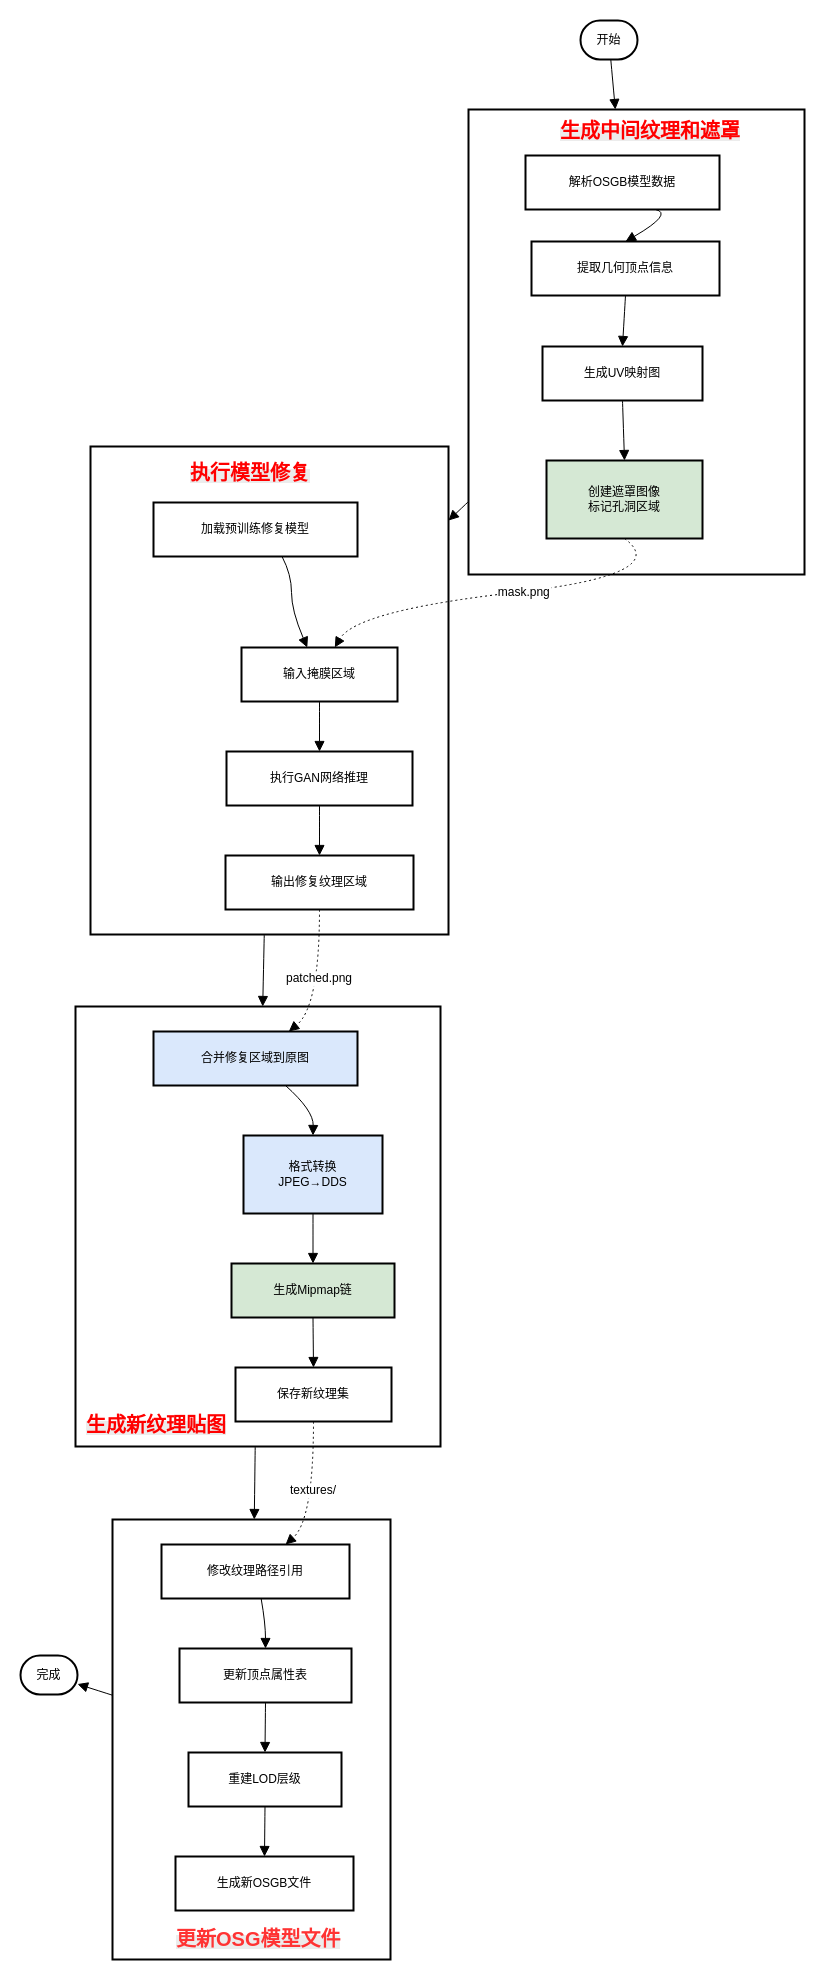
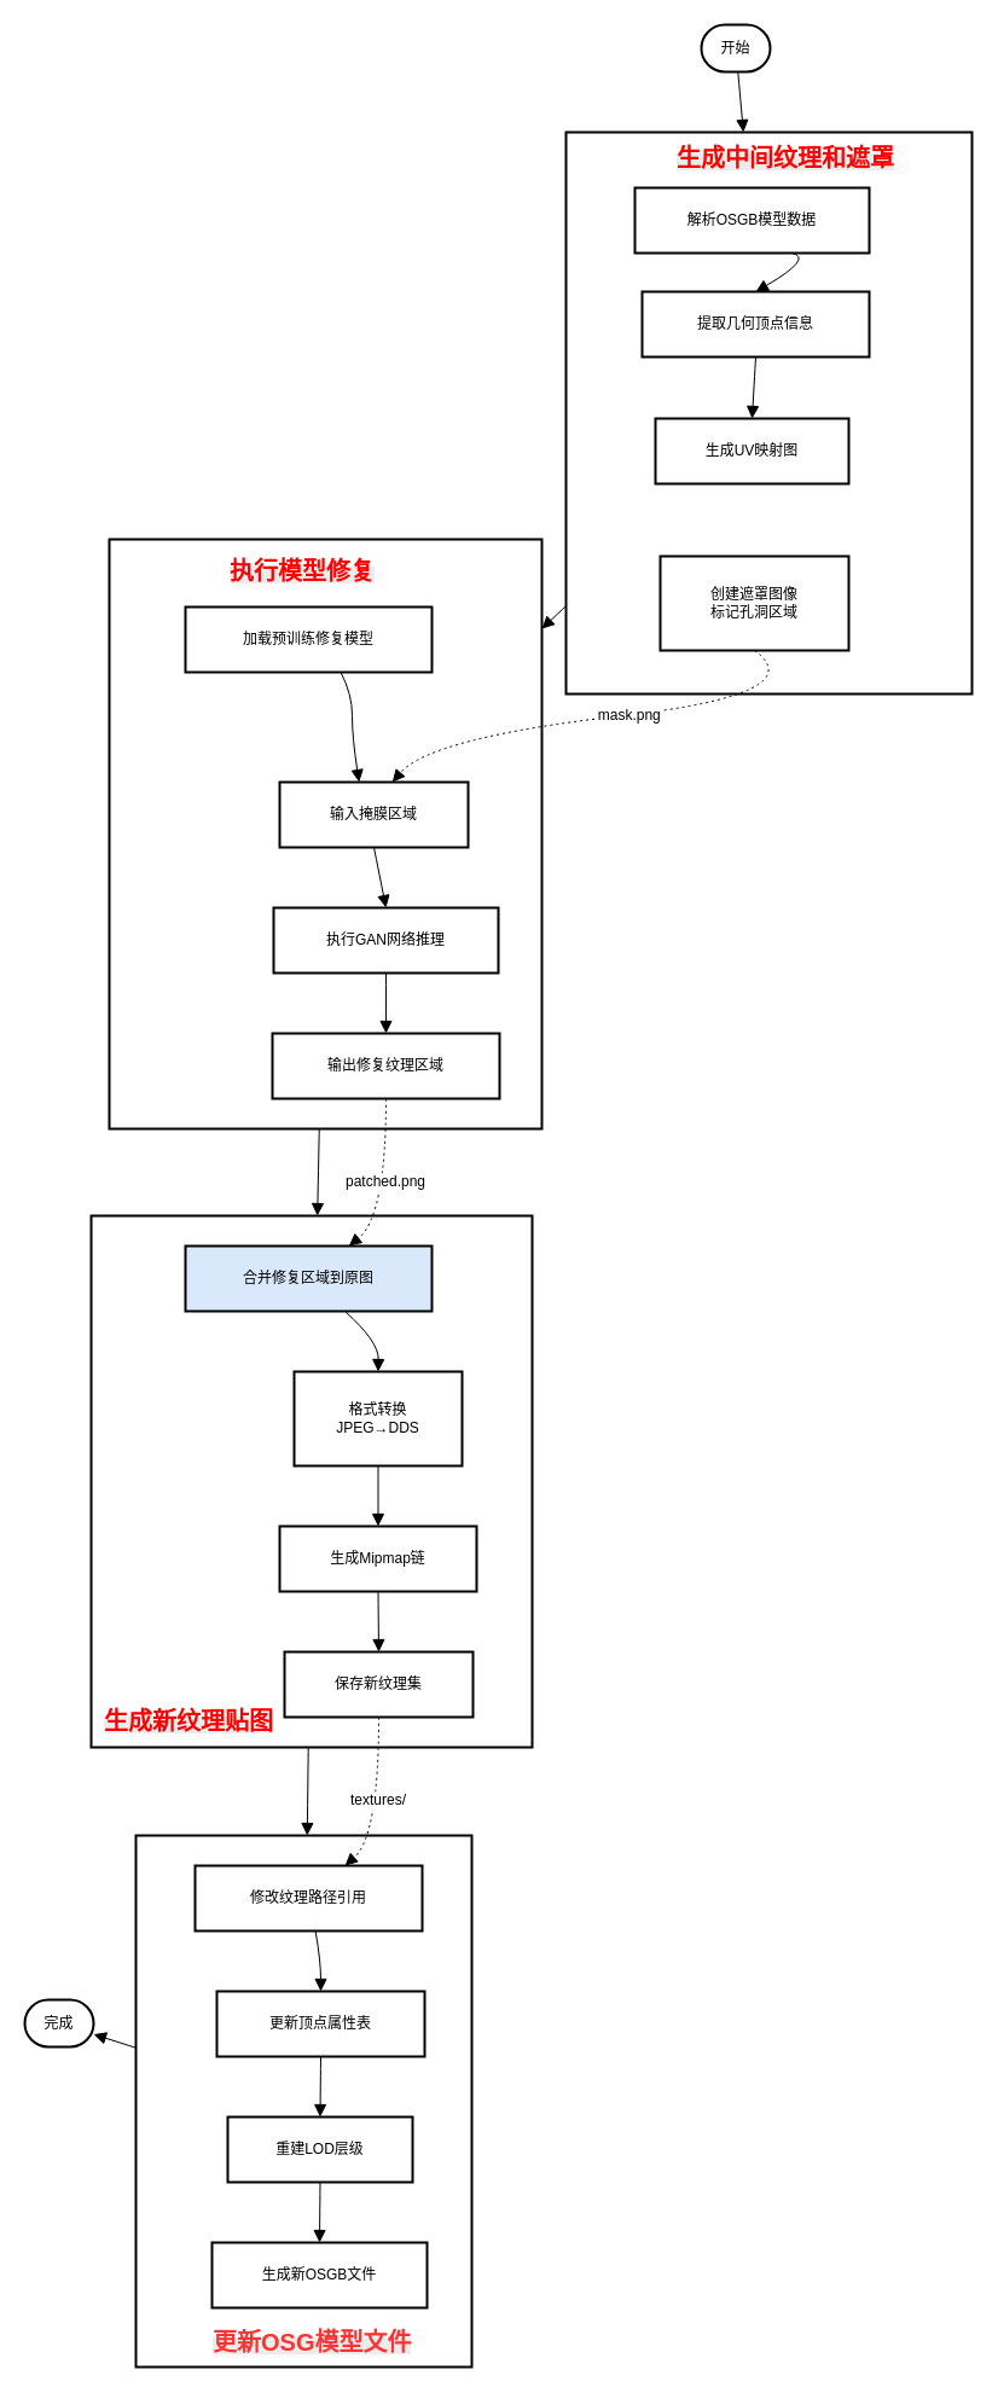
  <mxCell id="0" />
  <mxCell id="1" parent="0" />
  <mxCell id="2" value="" style="whiteSpace=wrap;strokeWidth=2;" vertex="1" parent="1"><mxGeometry x="112" y="1519" width="278" height="440" as="geometry" /></mxCell>
  <mxCell id="3" value="" style="whiteSpace=wrap;strokeWidth=2;" vertex="1" parent="1"><mxGeometry x="75" y="1006" width="365" height="440" as="geometry" /></mxCell>
  <mxCell id="4" value="" style="whiteSpace=wrap;strokeWidth=2;" vertex="1" parent="1"><mxGeometry x="90" y="446" width="358" height="488" as="geometry" /></mxCell>
  <mxCell id="5" value="" style="whiteSpace=wrap;strokeWidth=2;" vertex="1" parent="1"><mxGeometry x="468" y="109" width="336" height="465" as="geometry" /></mxCell>
  <mxCell id="6" value="开始" style="rounded=1;whiteSpace=wrap;arcSize=50;strokeWidth=2;" vertex="1" parent="1"><mxGeometry x="580" y="20" width="57" height="39" as="geometry" /></mxCell>
  <mxCell id="7" value="解析OSGB模型数据" style="whiteSpace=wrap;strokeWidth=2;" vertex="1" parent="1"><mxGeometry x="525" y="155" width="194" height="54" as="geometry" /></mxCell>
  <mxCell id="8" value="提取几何顶点信息" style="whiteSpace=wrap;strokeWidth=2;" vertex="1" parent="1"><mxGeometry x="531" y="241" width="188" height="54" as="geometry" /></mxCell>
  <mxCell id="9" value="生成UV映射图" style="whiteSpace=wrap;strokeWidth=2;" vertex="1" parent="1"><mxGeometry x="542" y="346" width="160" height="54" as="geometry" /></mxCell>
- <mxCell id="10" value="创建遮罩图像&#10;标记孔洞区域" style="whiteSpace=wrap;strokeWidth=2;fillColor=#d5e8d4;" vertex="1" parent="1"><mxGeometry x="546" y="460" width="156" height="78" as="geometry" /></mxCell>
+ <mxCell id="10" value="创建遮罩图像&#10;标记孔洞区域" style="whiteSpace=wrap;strokeWidth=2;" vertex="1" parent="1"><mxGeometry x="546" y="460" width="156" height="78" as="geometry" /></mxCell>
  <mxCell id="11" value="加载预训练修复模型" style="whiteSpace=wrap;strokeWidth=2;" vertex="1" parent="1"><mxGeometry x="153" y="502" width="204" height="54" as="geometry" /></mxCell>
- <mxCell id="12" value="输入掩膜区域" style="whiteSpace=wrap;strokeWidth=2;" vertex="1" parent="1"><mxGeometry x="241" y="647" width="156" height="54" as="geometry" /></mxCell>
+ <mxCell id="12" value="输入掩膜区域" style="whiteSpace=wrap;strokeWidth=2;" vertex="1" parent="1"><mxGeometry x="231" y="647" width="156" height="54" as="geometry" /></mxCell>
  <mxCell id="13" value="执行GAN网络推理" style="whiteSpace=wrap;strokeWidth=2;" vertex="1" parent="1"><mxGeometry x="226" y="751" width="186" height="54" as="geometry" /></mxCell>
  <mxCell id="14" value="输出修复纹理区域" style="whiteSpace=wrap;strokeWidth=2;" vertex="1" parent="1"><mxGeometry x="225" y="855" width="188" height="54" as="geometry" /></mxCell>
  <mxCell id="15" value="合并修复区域到原图" style="whiteSpace=wrap;strokeWidth=2;fillColor=#dae8fc;" vertex="1" parent="1"><mxGeometry x="153" y="1031" width="204" height="54" as="geometry" /></mxCell>
- <mxCell id="16" value="格式转换&#10;JPEG→DDS" style="whiteSpace=wrap;strokeWidth=2;fillColor=#dae8fc;" vertex="1" parent="1"><mxGeometry x="243" y="1135" width="139" height="78" as="geometry" /></mxCell>
- <mxCell id="17" value="生成Mipmap链" style="whiteSpace=wrap;strokeWidth=2;fillColor=#d5e8d4;" vertex="1" parent="1"><mxGeometry x="231" y="1263" width="163" height="54" as="geometry" /></mxCell>
+ <mxCell id="16" value="格式转换&#10;JPEG→DDS" style="whiteSpace=wrap;strokeWidth=2;" vertex="1" parent="1"><mxGeometry x="243" y="1135" width="139" height="78" as="geometry" /></mxCell>
+ <mxCell id="17" value="生成Mipmap链" style="whiteSpace=wrap;strokeWidth=2;" vertex="1" parent="1"><mxGeometry x="231" y="1263" width="163" height="54" as="geometry" /></mxCell>
  <mxCell id="18" value="保存新纹理集" style="whiteSpace=wrap;strokeWidth=2;" vertex="1" parent="1"><mxGeometry x="235" y="1367" width="156" height="54" as="geometry" /></mxCell>
  <mxCell id="19" value="修改纹理路径引用" style="whiteSpace=wrap;strokeWidth=2;" vertex="1" parent="1"><mxGeometry x="161" y="1544" width="188" height="54" as="geometry" /></mxCell>
  <mxCell id="20" value="更新顶点属性表" style="whiteSpace=wrap;strokeWidth=2;" vertex="1" parent="1"><mxGeometry x="179" y="1648" width="172" height="54" as="geometry" /></mxCell>
  <mxCell id="21" value="重建LOD层级" style="whiteSpace=wrap;strokeWidth=2;" vertex="1" parent="1"><mxGeometry x="188" y="1752" width="153" height="54" as="geometry" /></mxCell>
  <mxCell id="22" value="生成新OSGB文件" style="whiteSpace=wrap;strokeWidth=2;" vertex="1" parent="1"><mxGeometry x="175" y="1856" width="178" height="54" as="geometry" /></mxCell>
  <mxCell id="23" value="完成" style="rounded=1;whiteSpace=wrap;arcSize=50;strokeWidth=2;" vertex="1" parent="1"><mxGeometry x="20" y="1655" width="57" height="39" as="geometry" /></mxCell>
  <mxCell id="24" value="" style="curved=1;startArrow=none;endArrow=block;exitX=0.67;exitY=1;entryX=0.5;entryY=0;rounded=0;fontSize=12;startSize=8;endSize=8;" edge="1" parent="1" source="7" target="8"><mxGeometry relative="1" as="geometry"><Array as="points"><mxPoint x="673" y="213" /></Array></mxGeometry></mxCell>
  <mxCell id="25" value="" style="curved=1;startArrow=none;endArrow=block;exitX=0.5;exitY=1;entryX=0.5;entryY=0;rounded=0;fontSize=12;startSize=8;endSize=8;" edge="1" parent="1" source="8" target="9"><mxGeometry relative="1" as="geometry"><Array as="points" /></mxGeometry></mxCell>
- <mxCell id="26" value="" style="curved=1;startArrow=none;endArrow=block;exitX=0.5;exitY=1;entryX=0.5;entryY=0;rounded=0;fontSize=12;startSize=8;endSize=8;" edge="1" parent="1" source="9" target="10"><mxGeometry relative="1" as="geometry"><Array as="points" /></mxGeometry></mxCell>
  <mxCell id="27" value="" style="curved=1;startArrow=none;endArrow=block;exitX=0.63;exitY=1;entryX=0.42;entryY=-0.01;rounded=0;fontSize=12;startSize=8;endSize=8;" edge="1" parent="1" source="11" target="12"><mxGeometry relative="1" as="geometry"><Array as="points"><mxPoint x="291" y="574" /><mxPoint x="291" y="610" /></Array></mxGeometry></mxCell>
  <mxCell id="28" value="" style="curved=1;startArrow=none;endArrow=block;exitX=0.5;exitY=0.99;entryX=0.5;entryY=-0.01;rounded=0;fontSize=12;startSize=8;endSize=8;" edge="1" parent="1" source="12" target="13"><mxGeometry relative="1" as="geometry"><Array as="points" /></mxGeometry></mxCell>
  <mxCell id="29" value="" style="curved=1;startArrow=none;endArrow=block;exitX=0.5;exitY=0.99;entryX=0.5;entryY=-0.01;rounded=0;fontSize=12;startSize=8;endSize=8;" edge="1" parent="1" source="13" target="14"><mxGeometry relative="1" as="geometry"><Array as="points" /></mxGeometry></mxCell>
  <mxCell id="30" value="" style="curved=1;startArrow=none;endArrow=block;exitX=0.65;exitY=1.01;entryX=0.5;entryY=0;rounded=0;fontSize=12;startSize=8;endSize=8;" edge="1" parent="1" source="15" target="16"><mxGeometry relative="1" as="geometry"><Array as="points"><mxPoint x="313" y="1110" /></Array></mxGeometry></mxCell>
  <mxCell id="31" value="" style="curved=1;startArrow=none;endArrow=block;exitX=0.5;exitY=1;entryX=0.5;entryY=0.01;rounded=0;fontSize=12;startSize=8;endSize=8;" edge="1" parent="1" source="16" target="17"><mxGeometry relative="1" as="geometry"><Array as="points" /></mxGeometry></mxCell>
  <mxCell id="32" value="" style="curved=1;startArrow=none;endArrow=block;exitX=0.5;exitY=1.01;entryX=0.5;entryY=0.01;rounded=0;fontSize=12;startSize=8;endSize=8;" edge="1" parent="1" source="17" target="18"><mxGeometry relative="1" as="geometry"><Array as="points" /></mxGeometry></mxCell>
  <mxCell id="33" value="" style="curved=1;startArrow=none;endArrow=block;exitX=0.53;exitY=1;entryX=0.5;entryY=0;rounded=0;fontSize=12;startSize=8;endSize=8;" edge="1" parent="1" source="19" target="20"><mxGeometry relative="1" as="geometry"><Array as="points"><mxPoint x="265" y="1623" /></Array></mxGeometry></mxCell>
  <mxCell id="34" value="" style="curved=1;startArrow=none;endArrow=block;exitX=0.5;exitY=1;entryX=0.5;entryY=0;rounded=0;fontSize=12;startSize=8;endSize=8;" edge="1" parent="1" source="20" target="21"><mxGeometry relative="1" as="geometry"><Array as="points" /></mxGeometry></mxCell>
  <mxCell id="35" value="" style="curved=1;startArrow=none;endArrow=block;exitX=0.5;exitY=1;entryX=0.5;entryY=0;rounded=0;fontSize=12;startSize=8;endSize=8;" edge="1" parent="1" source="21" target="22"><mxGeometry relative="1" as="geometry"><Array as="points" /></mxGeometry></mxCell>
  <mxCell id="36" value="mask.png" style="curved=1;dashed=1;dashPattern=2 3;startArrow=none;endArrow=block;exitX=0.5;exitY=1;entryX=0.6;entryY=-0.01;rounded=0;fontSize=12;startSize=8;endSize=8;" edge="1" parent="1" source="10" target="12"><mxGeometry relative="1" as="geometry"><Array as="points"><mxPoint x="673" y="574" /><mxPoint x="356" y="610" /></Array></mxGeometry></mxCell>
  <mxCell id="37" value="patched.png" style="curved=1;dashed=1;dashPattern=2 3;startArrow=none;endArrow=block;exitX=0.5;exitY=0.99;entryX=0.66;entryY=0.01;rounded=0;fontSize=12;startSize=8;endSize=8;" edge="1" parent="1" source="14" target="15"><mxGeometry relative="1" as="geometry"><Array as="points"><mxPoint x="319" y="1006" /></Array></mxGeometry></mxCell>
  <mxCell id="38" value="textures/" style="curved=1;dashed=1;dashPattern=2 3;startArrow=none;endArrow=block;exitX=0.5;exitY=1.01;entryX=0.66;entryY=0;rounded=0;fontSize=12;startSize=8;endSize=8;" edge="1" parent="1" source="18" target="19"><mxGeometry relative="1" as="geometry"><Array as="points"><mxPoint x="313" y="1519" /></Array></mxGeometry></mxCell>
  <mxCell id="39" value="" style="curved=1;startArrow=none;endArrow=block;rounded=0;fontSize=12;startSize=8;endSize=8;" edge="1" parent="1" source="6" target="5"><mxGeometry relative="1" as="geometry"><Array as="points" /></mxGeometry></mxCell>
  <mxCell id="40" value="" style="curved=1;startArrow=none;endArrow=block;rounded=0;fontSize=12;startSize=8;endSize=8;" edge="1" parent="1" source="5" target="4"><mxGeometry relative="1" as="geometry"><Array as="points" /></mxGeometry></mxCell>
  <mxCell id="41" value="" style="curved=1;startArrow=none;endArrow=block;rounded=0;fontSize=12;startSize=8;endSize=8;" edge="1" parent="1" source="4" target="3"><mxGeometry relative="1" as="geometry"><Array as="points" /></mxGeometry></mxCell>
  <mxCell id="42" value="" style="curved=1;startArrow=none;endArrow=block;rounded=0;fontSize=12;startSize=8;endSize=8;" edge="1" parent="1" source="3" target="2"><mxGeometry relative="1" as="geometry"><Array as="points" /></mxGeometry></mxCell>
  <mxCell id="43" value="" style="curved=1;startArrow=none;endArrow=block;rounded=0;fontSize=12;startSize=8;endSize=8;" edge="1" parent="1" source="2" target="23"><mxGeometry relative="1" as="geometry"><Array as="points" /></mxGeometry></mxCell>
  <mxCell id="44" value="&lt;span style=&quot;font-family: Helvetica; font-style: normal; font-variant-ligatures: normal; font-variant-caps: normal; letter-spacing: normal; orphans: 2; text-align: center; text-indent: 0px; text-transform: none; widows: 2; word-spacing: 0px; -webkit-text-stroke-width: 0px; white-space: normal; background-color: rgb(236, 236, 236); text-decoration-thickness: initial; text-decoration-style: initial; text-decoration-color: initial; float: none; display: inline !important;&quot;&gt;&lt;font style=&quot;font-size: 20px; color: rgb(255, 0, 0);&quot;&gt;&lt;b style=&quot;&quot;&gt;执行模型修复&lt;/b&gt;&lt;/font&gt;&lt;/span&gt;" style="text;whiteSpace=wrap;html=1;" vertex="1" parent="1"><mxGeometry x="188" y="454" width="169" height="36" as="geometry" /></mxCell>
  <mxCell id="45" value="&lt;span style=&quot;font-family: Helvetica; font-style: normal; font-variant-ligatures: normal; font-variant-caps: normal; letter-spacing: normal; orphans: 2; text-align: center; text-indent: 0px; text-transform: none; widows: 2; word-spacing: 0px; -webkit-text-stroke-width: 0px; white-space: normal; background-color: rgb(236, 236, 236); text-decoration-thickness: initial; text-decoration-style: initial; text-decoration-color: initial; float: none; display: inline !important;&quot;&gt;&lt;font style=&quot;color: rgb(255, 0, 0); font-size: 20px;&quot;&gt;&lt;b&gt;生成中间纹理和遮罩&lt;/b&gt;&lt;/font&gt;&lt;/span&gt;" style="text;whiteSpace=wrap;html=1;" vertex="1" parent="1"><mxGeometry x="558" y="112" width="201.57" height="36" as="geometry" /></mxCell>
  <mxCell id="46" value="&lt;span style=&quot;font-family: Helvetica; font-style: normal; font-variant-ligatures: normal; font-variant-caps: normal; letter-spacing: normal; orphans: 2; text-align: center; text-indent: 0px; text-transform: none; widows: 2; word-spacing: 0px; -webkit-text-stroke-width: 0px; white-space: normal; background-color: rgb(236, 236, 236); text-decoration-thickness: initial; text-decoration-style: initial; text-decoration-color: initial; float: none; display: inline !important;&quot;&gt;&lt;b style=&quot;&quot;&gt;&lt;font style=&quot;font-size: 20px; color: rgb(255, 0, 0);&quot;&gt;生成新纹理贴图&lt;/font&gt;&lt;/b&gt;&lt;/span&gt;" style="text;whiteSpace=wrap;html=1;" vertex="1" parent="1"><mxGeometry x="84" y="1406" width="211.43" height="36" as="geometry" /></mxCell>
  <mxCell id="47" value="&lt;span style=&quot;font-family: Helvetica; font-style: normal; font-variant-ligatures: normal; font-variant-caps: normal; letter-spacing: normal; orphans: 2; text-align: center; text-indent: 0px; text-transform: none; widows: 2; word-spacing: 0px; -webkit-text-stroke-width: 0px; white-space: normal; background-color: rgb(236, 236, 236); text-decoration-thickness: initial; text-decoration-style: initial; text-decoration-color: initial; float: none; display: inline !important;&quot;&gt;&lt;font style=&quot;color: rgb(255, 51, 51); font-size: 20px;&quot;&gt;&lt;b&gt;更新OSG模型文件&lt;/b&gt;&lt;/font&gt;&lt;/span&gt;" style="text;whiteSpace=wrap;html=1;" vertex="1" parent="1"><mxGeometry x="173.67" y="1920" width="188.33" height="36" as="geometry" /></mxCell>
